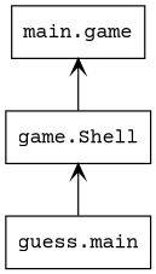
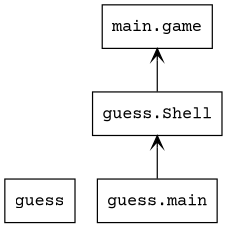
  digraph {
    fontname="Courier Prime"
    rankdir=BT
    node [color=black fontname="Courier Prime" shape=box style=solid]
    edge [arrowhead=open arrowtail=none fontname="Courier Prime"]
-   n2 [label="game.Shell"]
+   n1 [label=guess]
+   n2 [label="guess.Shell"]
    n3 [label="main.game"]
    n4 [label="guess.main"]
    n2 -> n3
    n4 -> n2
  }
